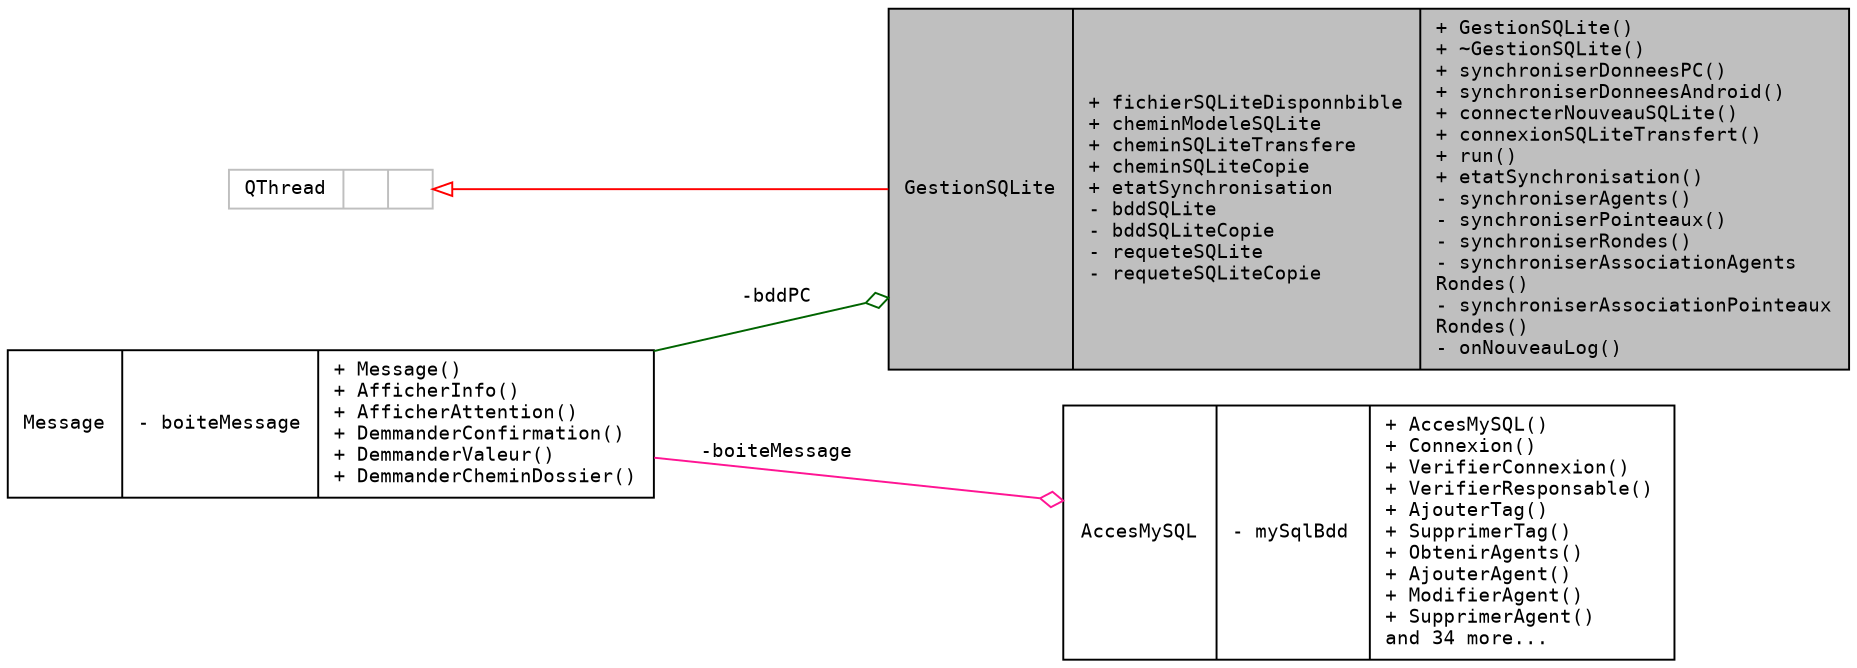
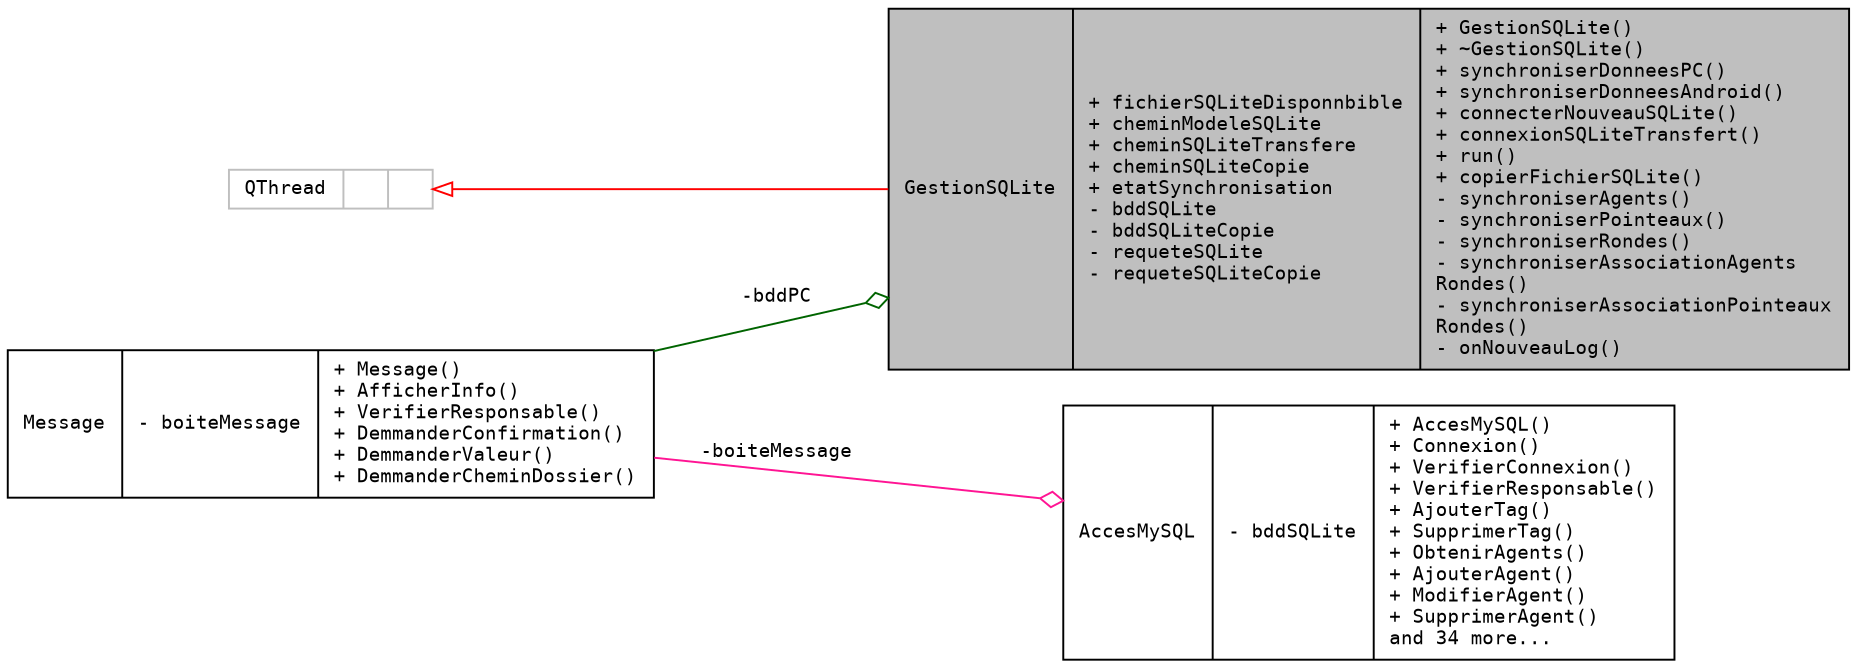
  digraph {
    fontname="DejaVu Sans Mono"
    rankdir=LR
    node [color=black fillcolor=white fontname="DejaVu Sans Mono" fontsize=10 shape=record style=filled]
    edge [fontname="DejaVu Sans Mono" fontsize=10 labelfontname=Helvetica labelfontsize=10 style=solid arrowhead=odiamond]
-   n1 [fillcolor=grey75 fontcolor=black height=0.2 label="{GestionSQLite\n|+ fichierSQLiteDisponnbible\l+ cheminModeleSQLite\l+ cheminSQLiteTransfere\l+ cheminSQLiteCopie\l+ etatSynchronisation\l- bddSQLite\l- bddSQLiteCopie\l- requeteSQLite\l- requeteSQLiteCopie\l|+ GestionSQLite()\l+ ~GestionSQLite()\l+ synchroniserDonneesPC()\l+ synchroniserDonneesAndroid()\l+ connecterNouveauSQLite()\l+ connexionSQLiteTransfert()\l+ run()\l+ etatSynchronisation()\l- synchroniserAgents()\l- synchroniserPointeaux()\l- synchroniserRondes()\l- synchroniserAssociationAgents\lRondes()\l- synchroniserAssociationPointeaux\lRondes()\l- onNouveauLog()\l}" width=0.4]
+   n1 [fillcolor=grey75 fontcolor=black height=0.2 label="{GestionSQLite\n|+ fichierSQLiteDisponnbible\l+ cheminModeleSQLite\l+ cheminSQLiteTransfere\l+ cheminSQLiteCopie\l+ etatSynchronisation\l- bddSQLite\l- bddSQLiteCopie\l- requeteSQLite\l- requeteSQLiteCopie\l|+ GestionSQLite()\l+ ~GestionSQLite()\l+ synchroniserDonneesPC()\l+ synchroniserDonneesAndroid()\l+ connecterNouveauSQLite()\l+ connexionSQLiteTransfert()\l+ run()\l+ copierFichierSQLite()\l- synchroniserAgents()\l- synchroniserPointeaux()\l- synchroniserRondes()\l- synchroniserAssociationAgents\lRondes()\l- synchroniserAssociationPointeaux\lRondes()\l- onNouveauLog()\l}" width=0.4]
    n2 [color=grey75 height=0.2 label="{QThread\n||}" width=0.4]
-   n3 [height=0.2 label="{AccesMySQL\n|- mySqlBdd\l|+ AccesMySQL()\l+ Connexion()\l+ VerifierConnexion()\l+ VerifierResponsable()\l+ AjouterTag()\l+ SupprimerTag()\l+ ObtenirAgents()\l+ AjouterAgent()\l+ ModifierAgent()\l+ SupprimerAgent()\land 34 more...\l}" width=0.4]
-   n4 [height=0.2 label="{Message\n|- boiteMessage\l|+ Message()\l+ AfficherInfo()\l+ AfficherAttention()\l+ DemmanderConfirmation()\l+ DemmanderValeur()\l+ DemmanderCheminDossier()\l}" width=0.4]
+   n3 [height=0.2 label="{AccesMySQL\n|- bddSQLite\l|+ AccesMySQL()\l+ Connexion()\l+ VerifierConnexion()\l+ VerifierResponsable()\l+ AjouterTag()\l+ SupprimerTag()\l+ ObtenirAgents()\l+ AjouterAgent()\l+ ModifierAgent()\l+ SupprimerAgent()\land 34 more...\l}" width=0.4]
+   n4 [height=0.2 label="{Message\n|- boiteMessage\l|+ Message()\l+ AfficherInfo()\l+ VerifierResponsable()\l+ DemmanderConfirmation()\l+ DemmanderValeur()\l+ DemmanderCheminDossier()\l}" width=0.4]
    n2 -> n1 [arrowtail=onormal color=red dir=back arrowhead=""]
    n4 -> n1 [color=darkgreen label=" -bddPC"]
    n4 -> n3 [color=deeppink label=" -boiteMessage"]
  }
